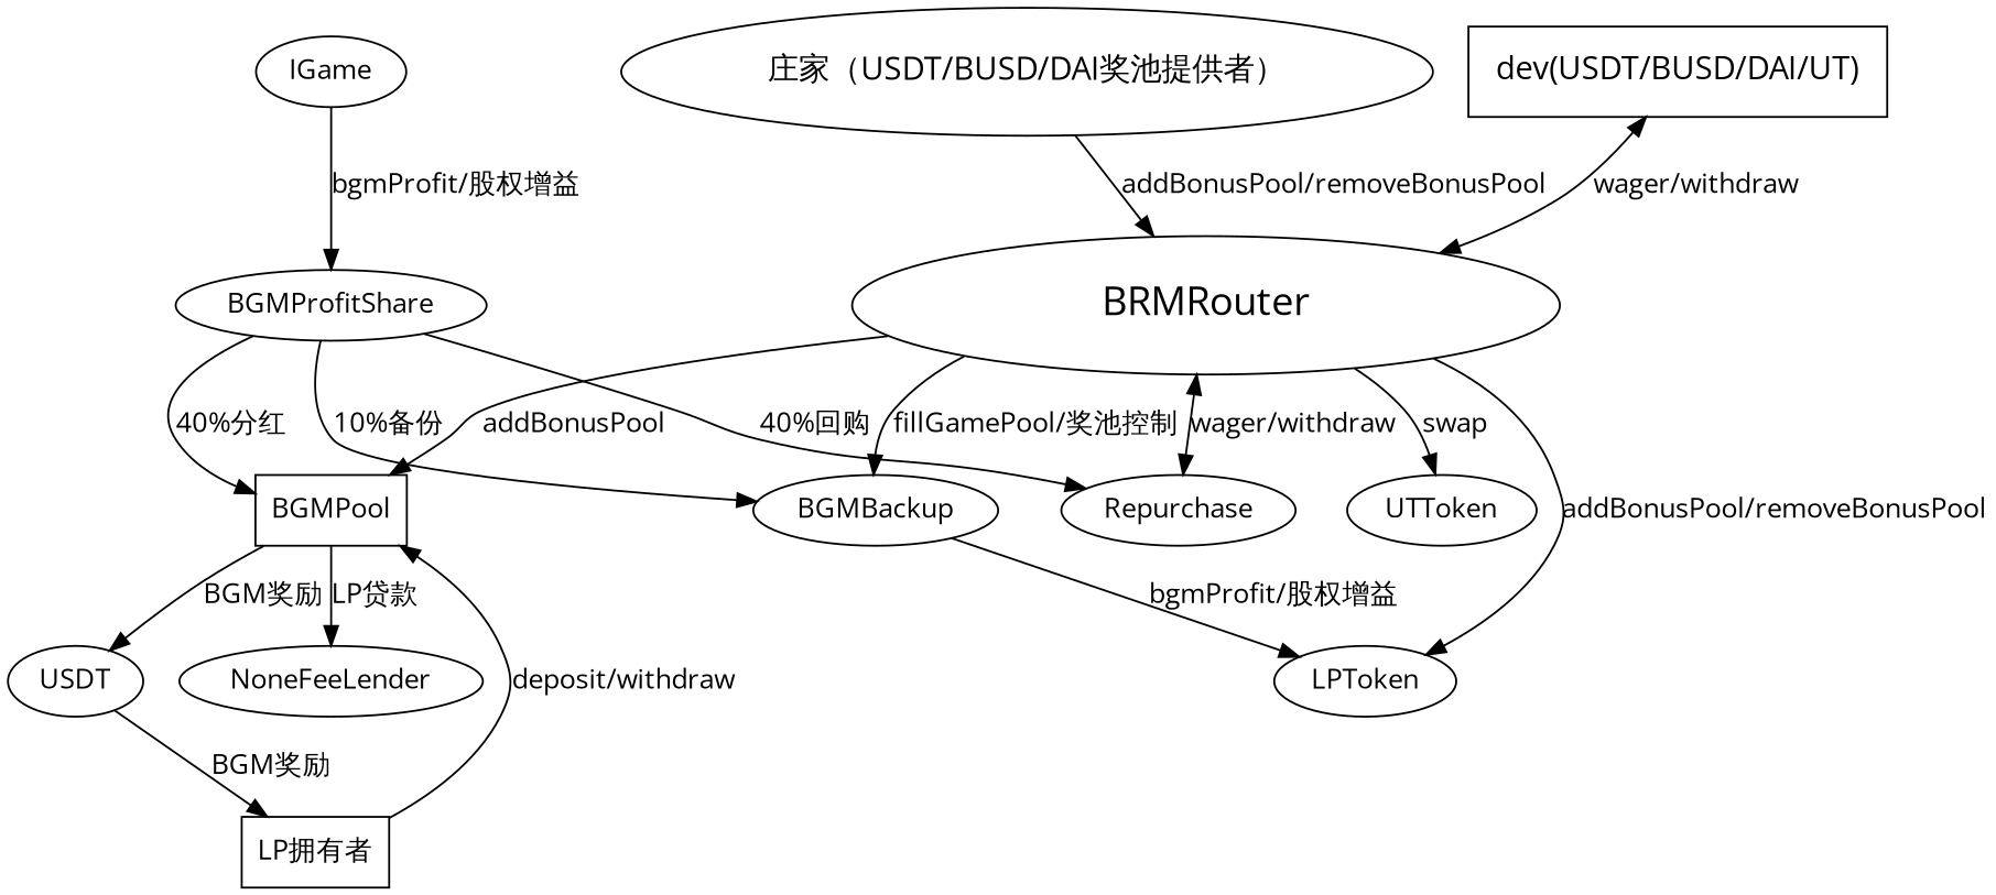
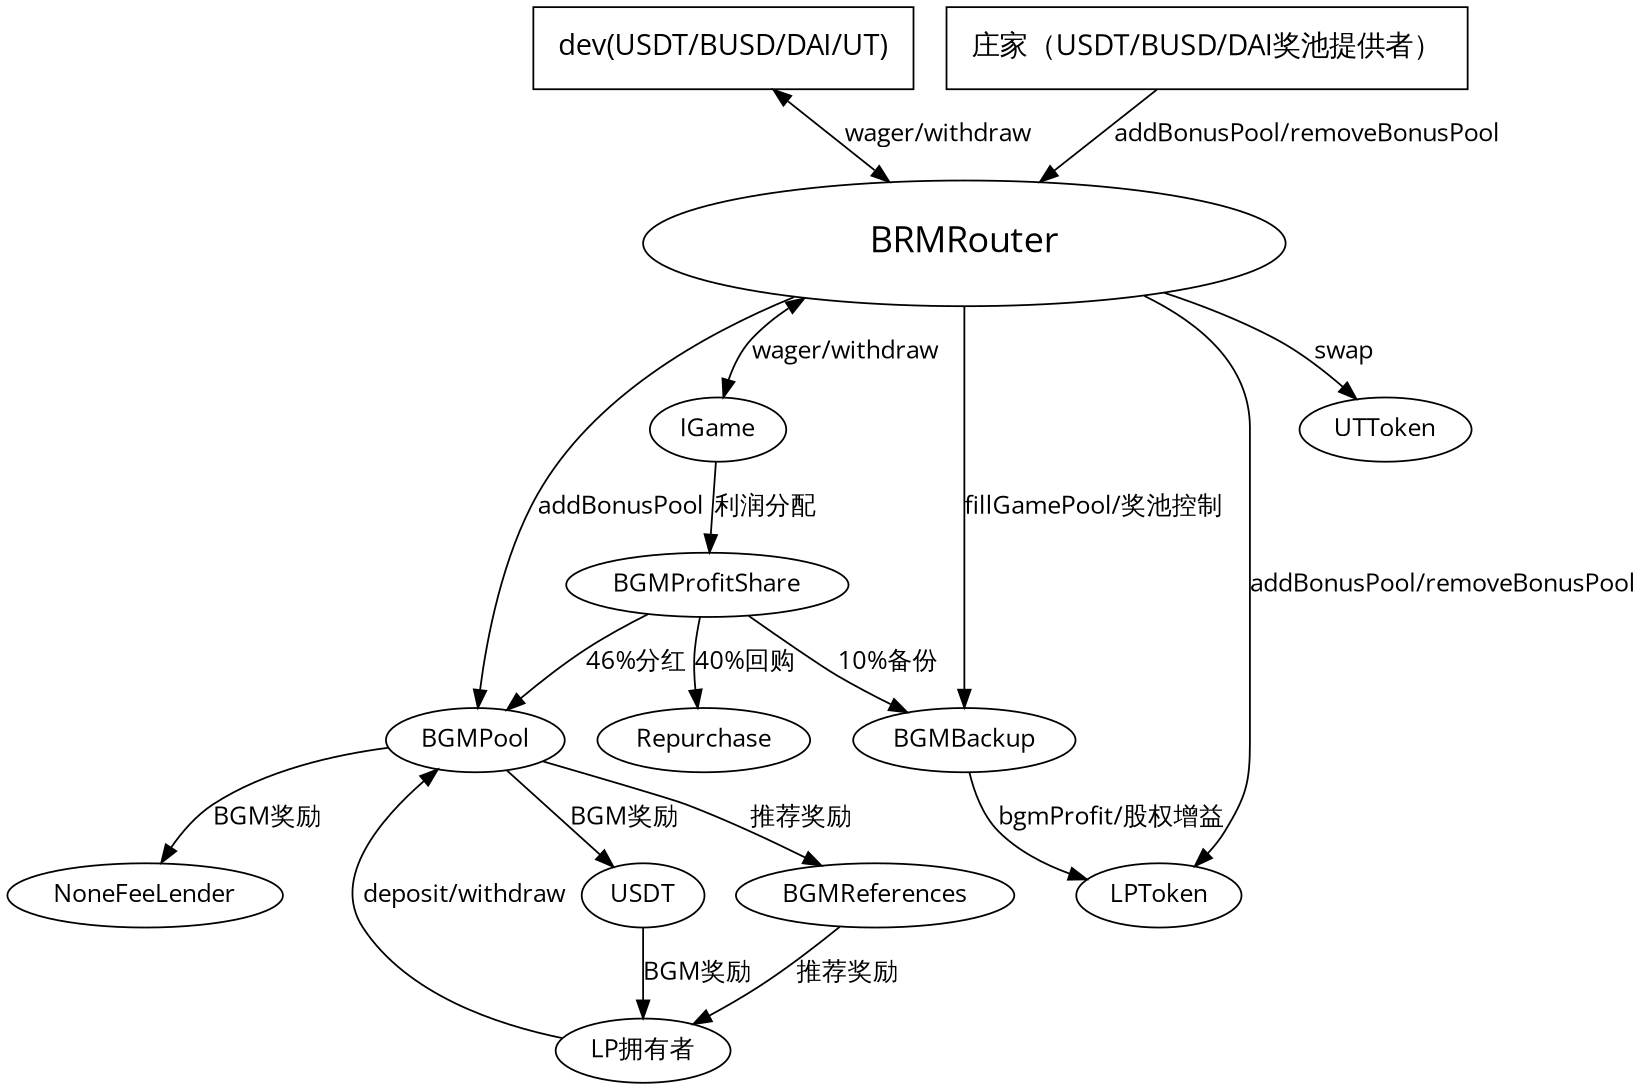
  digraph {
    fontname="Open Sans"
    node [fontname="Open Sans" shape=oval]
    edge [fontname="Open Sans"]
    n1 [fontsize=16 label="dev(USDT/BUSD/DAI/UT)" margin=0.2 shape=box width=1]
    n2 [fontsize=20 label=BRMRouter margin=0.2 width=5]
-   BGMPool [shape=box]
+   BGMPool
    IGame
    LPToken
    BGMBackup
    UTToken
-   n8 [fontsize=16 label="庄家（USDT/BUSD/DAI奖池提供者）" margin=0.2 shape=ellipse width=1]
-   n9 [label="LP拥有者" shape=box]
+   n8 [fontsize=16 label="庄家（USDT/BUSD/DAI奖池提供者）" margin=0.2 shape=box width=1]
+   n9 [label="LP拥有者" shape=ellipse]
    n10 [label=USDT]
+   BGMReferences
    NoneFeeLender
    BGMProfitShare
    Repurchase
    n1 -> n2 [dir=both label="wager/withdraw"]
    n2 -> BGMPool [label=addBonusPool]
-   n2 -> Repurchase [dir=both label="wager/withdraw"]
+   n2 -> IGame [dir=both label="wager/withdraw"]
    n2 -> LPToken [label="addBonusPool/removeBonusPool"]
    n2 -> BGMBackup [label="fillGamePool/奖池控制"]
    n2 -> UTToken [label=swap]
    BGMPool -> n10 [label="BGM奖励"]
-   BGMPool -> NoneFeeLender [label="LP贷款"]
-   IGame -> BGMProfitShare [label="bgmProfit/股权增益"]
+   BGMPool -> BGMReferences [label="推荐奖励"]
+   BGMPool -> NoneFeeLender [label="BGM奖励"]
+   IGame -> BGMProfitShare [label="利润分配"]
    BGMBackup -> LPToken [label="bgmProfit/股权增益"]
    n8 -> n2 [label="addBonusPool/removeBonusPool"]
    n9 -> BGMPool [label="deposit/withdraw"]
    n10 -> n9 [label="BGM奖励"]
-   BGMProfitShare -> BGMPool [label="40%分红"]
+   BGMReferences -> n9 [label="推荐奖励"]
+   BGMProfitShare -> BGMPool [label="46%分红"]
    BGMProfitShare -> BGMBackup [label="10%备份"]
    BGMProfitShare -> Repurchase [label="40%回购"]
  }
